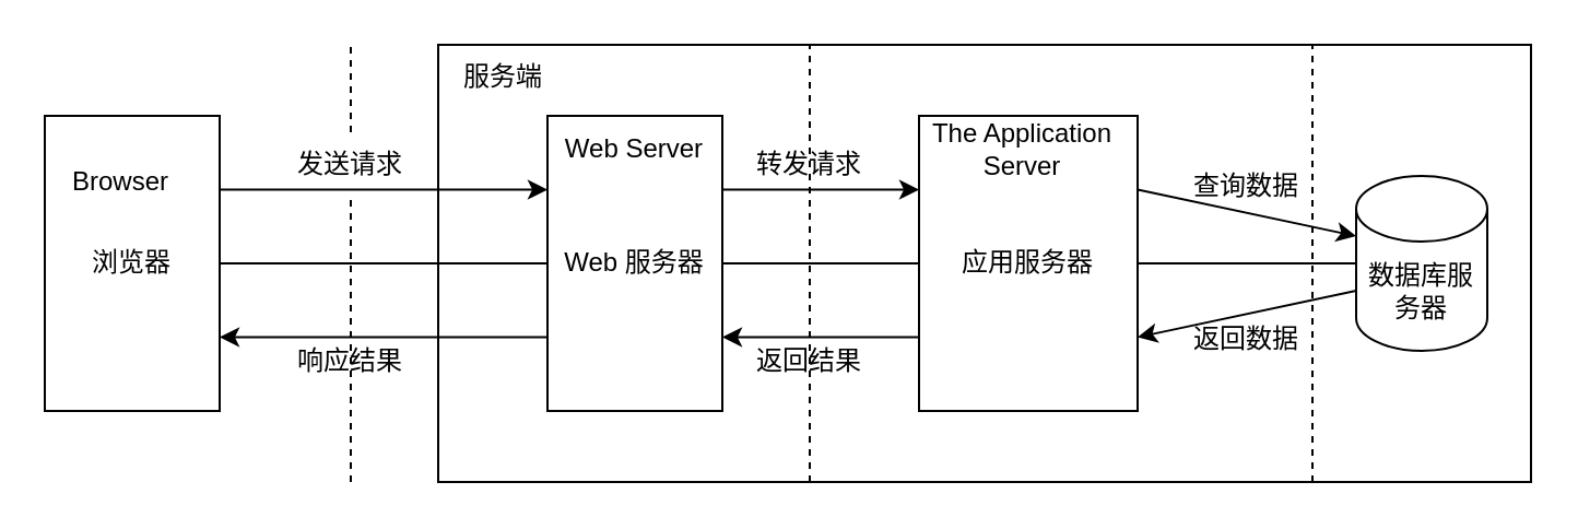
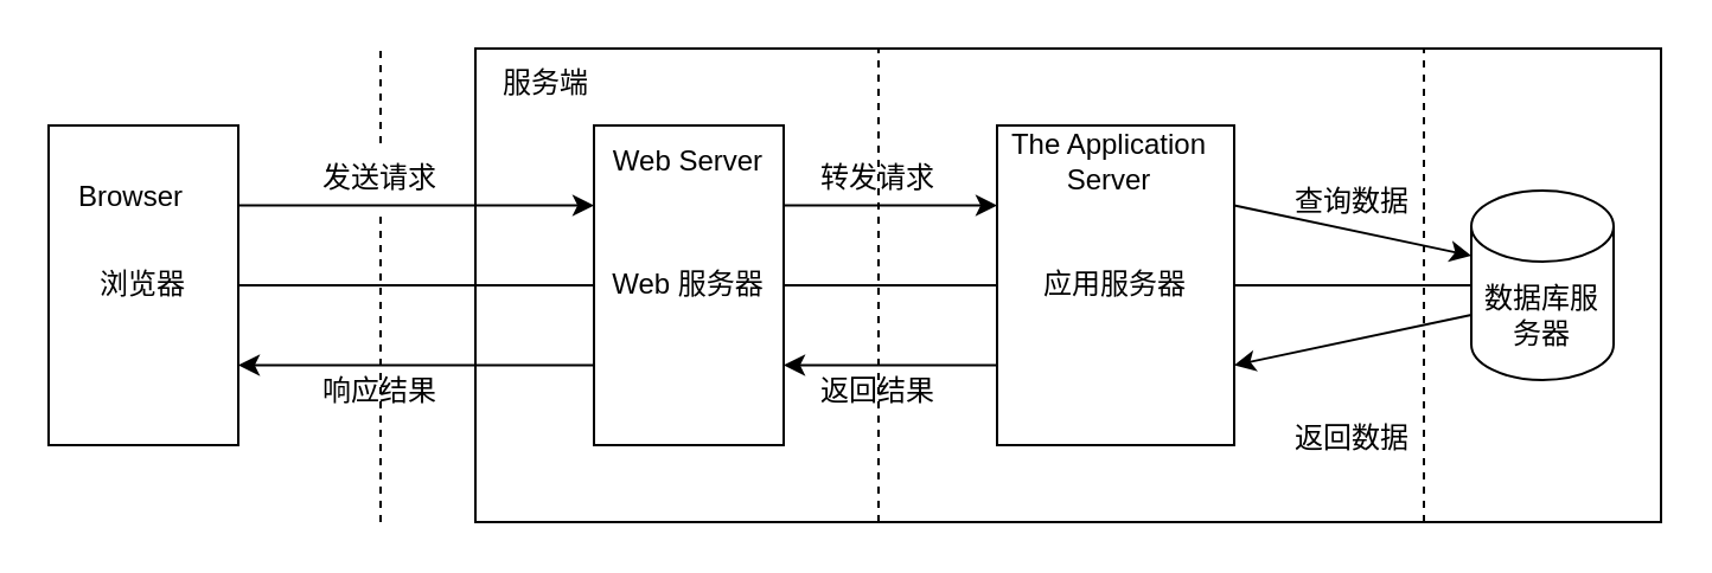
  <mxCell id="0" />
  <mxCell id="1" parent="0" />
  <mxCell id="2" value="" style="rounded=0;whiteSpace=wrap;html=1;" vertex="1" parent="1"><mxGeometry x="200" y="20" width="500" height="200" as="geometry" /></mxCell>
  <mxCell id="3" value="服务端" style="text;html=1;strokeColor=none;fillColor=none;align=center;verticalAlign=middle;whiteSpace=wrap;rounded=0;" vertex="1" parent="1"><mxGeometry x="200" y="20" width="60" height="30" as="geometry" /></mxCell>
  <mxCell id="4" value="" style="endArrow=classic;html=1;rounded=0;entryX=0;entryY=0.25;entryDx=0;entryDy=0;exitX=1;exitY=0.25;exitDx=0;exitDy=0;" edge="1" parent="1" source="8" target="6"><mxGeometry width="50" height="50" relative="1" as="geometry"><mxPoint x="100" y="10" as="sourcePoint" /><mxPoint x="150" y="-40" as="targetPoint" /></mxGeometry></mxCell>
  <mxCell id="5" value="" style="endArrow=none;dashed=1;html=1;rounded=0;startArrow=none;" edge="1" parent="1" source="22"><mxGeometry width="50" height="50" relative="1" as="geometry"><mxPoint x="160" y="220" as="sourcePoint" /><mxPoint x="160" y="20" as="targetPoint" /></mxGeometry></mxCell>
  <mxCell id="6" value="Web 服务器" style="rounded=0;whiteSpace=wrap;html=1;" vertex="1" parent="1"><mxGeometry x="250" y="52.5" width="80" height="135" as="geometry" /></mxCell>
  <mxCell id="7" value="数据库服务器" style="shape=cylinder3;whiteSpace=wrap;html=1;boundedLbl=1;backgroundOutline=1;size=15;" vertex="1" parent="1"><mxGeometry x="620" y="80" width="60" height="80" as="geometry" /></mxCell>
  <mxCell id="8" value="浏览器" style="rounded=0;whiteSpace=wrap;html=1;" vertex="1" parent="1"><mxGeometry x="20" y="52.5" width="80" height="135" as="geometry" /></mxCell>
  <mxCell id="9" value="Browser" style="text;html=1;strokeColor=none;fillColor=none;align=center;verticalAlign=middle;whiteSpace=wrap;rounded=0;" vertex="1" parent="1"><mxGeometry x="25" y="67.5" width="60" height="30" as="geometry" /></mxCell>
  <mxCell id="10" value="应用服务器" style="rounded=0;whiteSpace=wrap;html=1;" vertex="1" parent="1"><mxGeometry x="420" y="52.5" width="100" height="135" as="geometry" /></mxCell>
  <mxCell id="11" value="Web Server" style="text;html=1;strokeColor=none;fillColor=none;align=center;verticalAlign=middle;whiteSpace=wrap;rounded=0;" vertex="1" parent="1"><mxGeometry x="255" y="52.5" width="70" height="30" as="geometry" /></mxCell>
  <mxCell id="12" value="The Application Server" style="text;html=1;strokeColor=none;fillColor=none;align=center;verticalAlign=middle;whiteSpace=wrap;rounded=0;" vertex="1" parent="1"><mxGeometry x="420" y="52.5" width="95" height="30" as="geometry" /></mxCell>
  <mxCell id="13" value="" style="endArrow=none;dashed=1;html=1;rounded=0;" edge="1" parent="1"><mxGeometry width="50" height="50" relative="1" as="geometry"><mxPoint x="370" y="220" as="sourcePoint" /><mxPoint x="370" y="20" as="targetPoint" /></mxGeometry></mxCell>
  <mxCell id="14" value="" style="endArrow=none;dashed=1;html=1;rounded=0;" edge="1" parent="1"><mxGeometry width="50" height="50" relative="1" as="geometry"><mxPoint x="600" y="220" as="sourcePoint" /><mxPoint x="600" y="20" as="targetPoint" /></mxGeometry></mxCell>
  <mxCell id="15" value="" style="endArrow=classic;html=1;rounded=0;entryX=1;entryY=0.75;entryDx=0;entryDy=0;exitX=0;exitY=0.75;exitDx=0;exitDy=0;" edge="1" parent="1" source="6" target="8"><mxGeometry width="50" height="50" relative="1" as="geometry"><mxPoint x="130" y="96.25" as="sourcePoint" /><mxPoint x="260" y="96.25" as="targetPoint" /></mxGeometry></mxCell>
  <mxCell id="16" value="" style="endArrow=classic;html=1;rounded=0;entryX=0;entryY=0.25;entryDx=0;entryDy=0;exitX=1;exitY=0.25;exitDx=0;exitDy=0;" edge="1" parent="1" source="6" target="10"><mxGeometry width="50" height="50" relative="1" as="geometry"><mxPoint x="150" y="310" as="sourcePoint" /><mxPoint x="200" y="260" as="targetPoint" /></mxGeometry></mxCell>
  <mxCell id="17" value="" style="endArrow=classic;html=1;rounded=0;entryX=1;entryY=0.75;entryDx=0;entryDy=0;exitX=0;exitY=0.75;exitDx=0;exitDy=0;" edge="1" parent="1" source="10" target="6"><mxGeometry width="50" height="50" relative="1" as="geometry"><mxPoint x="260" y="163.75" as="sourcePoint" /><mxPoint x="130" y="163.75" as="targetPoint" /></mxGeometry></mxCell>
  <mxCell id="18" value="" style="endArrow=classic;html=1;rounded=0;entryX=0;entryY=0;entryDx=0;entryDy=27.5;entryPerimeter=0;exitX=1;exitY=0.25;exitDx=0;exitDy=0;" edge="1" parent="1" source="10" target="7"><mxGeometry width="50" height="50" relative="1" as="geometry"><mxPoint x="310" y="330" as="sourcePoint" /><mxPoint x="360" y="280" as="targetPoint" /></mxGeometry></mxCell>
  <mxCell id="19" value="" style="endArrow=classic;html=1;rounded=0;entryX=1;entryY=0.75;entryDx=0;entryDy=0;exitX=0;exitY=0;exitDx=0;exitDy=52.5;exitPerimeter=0;" edge="1" parent="1" source="7" target="10"><mxGeometry width="50" height="50" relative="1" as="geometry"><mxPoint x="480" y="290" as="sourcePoint" /><mxPoint x="590" y="311.25" as="targetPoint" /></mxGeometry></mxCell>
  <mxCell id="20" value="响应结果" style="text;html=1;strokeColor=none;fillColor=none;align=center;verticalAlign=middle;whiteSpace=wrap;rounded=0;" vertex="1" parent="1"><mxGeometry x="130" y="150" width="60" height="30" as="geometry" /></mxCell>
  <mxCell id="21" value="返回结果" style="text;html=1;strokeColor=none;fillColor=none;align=center;verticalAlign=middle;whiteSpace=wrap;rounded=0;" vertex="1" parent="1"><mxGeometry x="340" y="150" width="60" height="30" as="geometry" /></mxCell>
  <mxCell id="22" value="发送请求" style="text;html=1;strokeColor=none;fillColor=none;align=center;verticalAlign=middle;whiteSpace=wrap;rounded=0;" vertex="1" parent="1"><mxGeometry x="130" y="60" width="60" height="30" as="geometry" /></mxCell>
  <mxCell id="23" value="" style="endArrow=none;dashed=1;html=1;rounded=0;" edge="1" parent="1" target="22"><mxGeometry width="50" height="50" relative="1" as="geometry"><mxPoint x="160" y="220" as="sourcePoint" /><mxPoint x="160" y="20" as="targetPoint" /></mxGeometry></mxCell>
  <mxCell id="24" value="转发请求" style="text;html=1;strokeColor=none;fillColor=none;align=center;verticalAlign=middle;whiteSpace=wrap;rounded=0;" vertex="1" parent="1"><mxGeometry x="340" y="60" width="60" height="30" as="geometry" /></mxCell>
  <mxCell id="25" value="查询数据" style="text;html=1;strokeColor=none;fillColor=none;align=center;verticalAlign=middle;whiteSpace=wrap;rounded=0;" vertex="1" parent="1"><mxGeometry x="540" y="70" width="60" height="30" as="geometry" /></mxCell>
- <mxCell id="26" value="返回数据" style="text;html=1;strokeColor=none;fillColor=none;align=center;verticalAlign=middle;whiteSpace=wrap;rounded=0;" vertex="1" parent="1"><mxGeometry x="540" y="140" width="60" height="30" as="geometry" /></mxCell>
+ <mxCell id="26" value="返回数据" style="text;html=1;strokeColor=none;fillColor=none;align=center;verticalAlign=middle;whiteSpace=wrap;rounded=0;" vertex="1" parent="1"><mxGeometry x="540" y="170" width="60" height="30" as="geometry" /></mxCell>
  <mxCell id="27" value="" style="endArrow=none;html=1;rounded=0;entryX=0;entryY=0.5;entryDx=0;entryDy=0;" edge="1" parent="1" source="8" target="6"><mxGeometry width="50" height="50" relative="1" as="geometry"><mxPoint x="-50" y="280" as="sourcePoint" /><mxPoint x="0" y="230" as="targetPoint" /></mxGeometry></mxCell>
  <mxCell id="28" value="" style="endArrow=none;html=1;rounded=0;entryX=0;entryY=0.5;entryDx=0;entryDy=0;exitX=1;exitY=0.5;exitDx=0;exitDy=0;" edge="1" parent="1" source="6" target="10"><mxGeometry width="50" height="50" relative="1" as="geometry"><mxPoint x="100" y="320" as="sourcePoint" /><mxPoint x="150" y="270" as="targetPoint" /></mxGeometry></mxCell>
  <mxCell id="29" value="" style="endArrow=none;html=1;rounded=0;entryX=0;entryY=0.5;entryDx=0;entryDy=0;entryPerimeter=0;" edge="1" parent="1" source="10" target="7"><mxGeometry width="50" height="50" relative="1" as="geometry"><mxPoint x="310" y="350" as="sourcePoint" /><mxPoint x="360" y="300" as="targetPoint" /></mxGeometry></mxCell>
